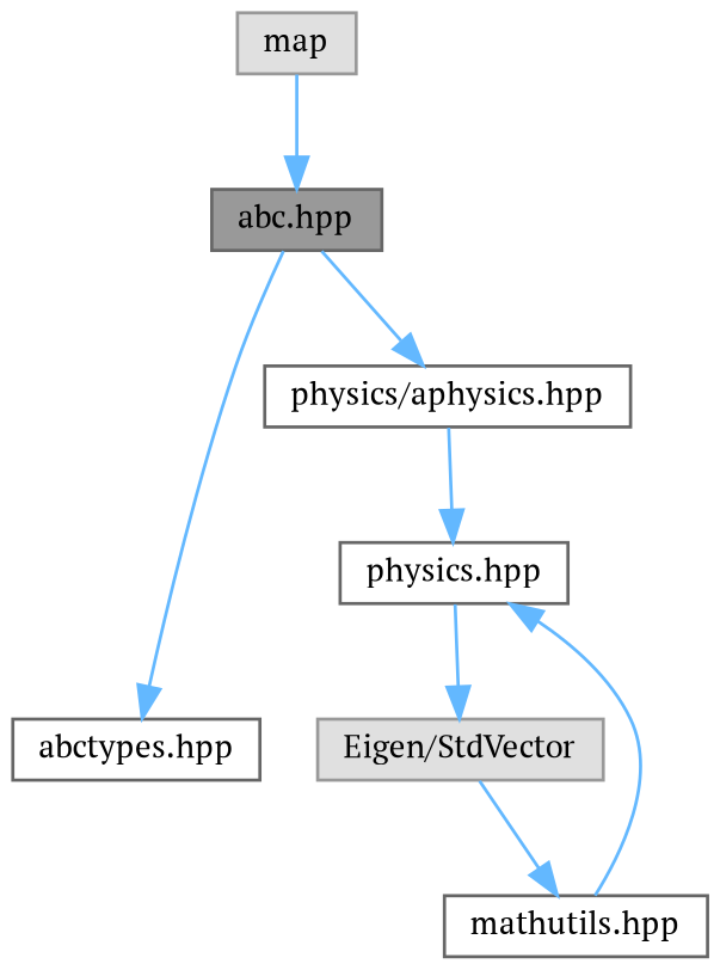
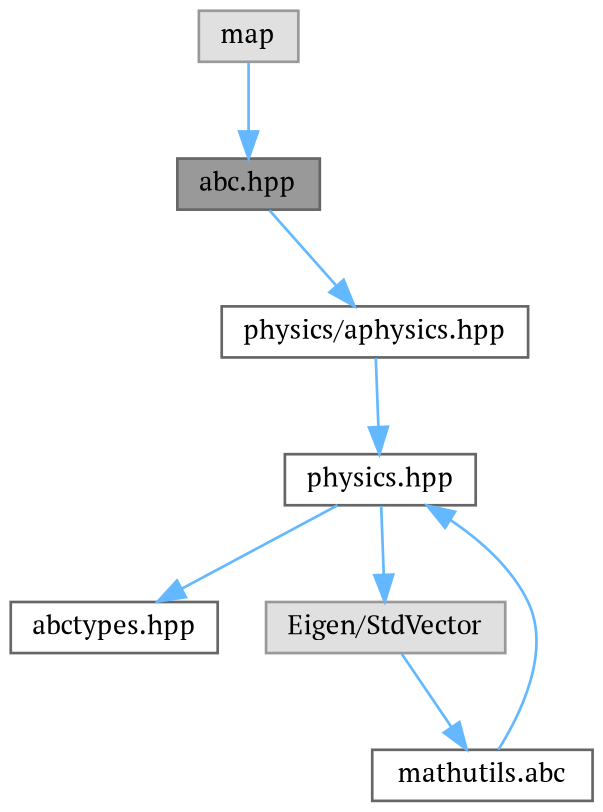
  digraph {
    fontname="PT Serif"
    node [color=grey40 fillcolor=white fontname="PT Serif" fontsize=10 shape=box style=filled]
    edge [color=steelblue1 fontname="PT Serif" fontsize=10 labelfontname=Helvetica labelfontsize=10 style=solid]
    n1 [color=gray40 fillcolor=grey60 fontcolor=black height=0.2 label="abc.hpp" width=0.4]
    n2 [height=0.2 label="abctypes.hpp" width=0.4]
    n3 [height=0.2 label="physics/aphysics.hpp" width=0.4]
    n4 [color=grey60 fillcolor="#E0E0E0" height=0.2 label=map width=0.4]
    n5 [height=0.2 label="physics.hpp" width=0.4]
    n6 [color=grey60 fillcolor="#E0E0E0" height=0.2 label="Eigen/StdVector" width=0.4]
-   n7 [height=0.2 label="mathutils.hpp" width=0.4]
-   n1 -> n2
+   n7 [height=0.2 label="mathutils.abc" width=0.4]
+   n5 -> n2
    n1 -> n3
    n3 -> n5
    n4 -> n1
    n5 -> n6
    n6 -> n7
    n7 -> n5
  }
